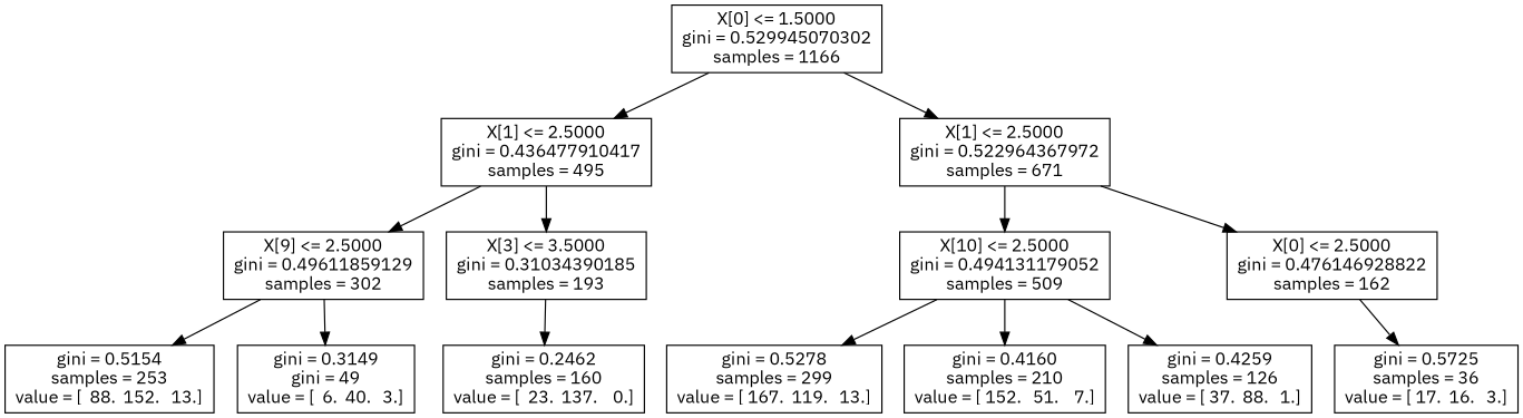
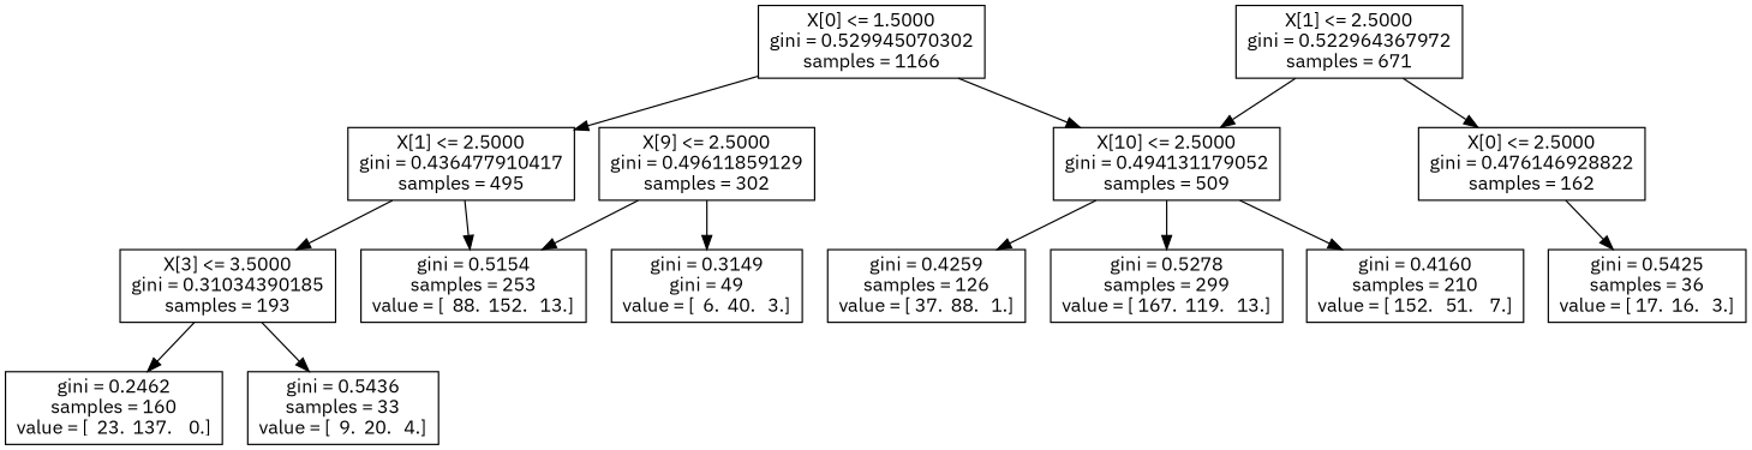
  digraph {
    fontname="IBM Plex Sans"
    node [fontname="IBM Plex Sans" shape=box]
    edge [fontname="IBM Plex Sans"]
    n1 [label="X[0] <= 1.5000\ngini = 0.529945070302\nsamples = 1166"]
    n2 [label="X[1] <= 2.5000\ngini = 0.436477910417\nsamples = 495"]
    n3 [label="X[1] <= 2.5000\ngini = 0.522964367972\nsamples = 671"]
    n4 [label="X[9] <= 2.5000\ngini = 0.49611859129\nsamples = 302"]
    n5 [label="X[3] <= 3.5000\ngini = 0.31034390185\nsamples = 193"]
    n6 [label="X[10] <= 2.5000\ngini = 0.494131179052\nsamples = 509"]
    n7 [label="X[0] <= 2.5000\ngini = 0.476146928822\nsamples = 162"]
    n8 [label="gini = 0.5154\nsamples = 253\nvalue = [  88.  152.   13.]"]
    n9 [label="gini = 0.3149\ngini = 49\nvalue = [  6.  40.   3.]"]
    n10 [label="gini = 0.2462\nsamples = 160\nvalue = [  23.  137.    0.]"]
+   n11 [label="gini = 0.5436\nsamples = 33\nvalue = [  9.  20.   4.]"]
    n12 [label="gini = 0.5278\nsamples = 299\nvalue = [ 167.  119.   13.]"]
    n13 [label="gini = 0.4160\nsamples = 210\nvalue = [ 152.   51.    7.]"]
    n14 [label="gini = 0.4259\nsamples = 126\nvalue = [ 37.  88.   1.]"]
-   n15 [label="gini = 0.5725\nsamples = 36\nvalue = [ 17.  16.   3.]"]
+   n15 [label="gini = 0.5425\nsamples = 36\nvalue = [ 17.  16.   3.]"]
    n1 -> n2
-   n1 -> n3
-   n2 -> n4
+   n1 -> n6
+   n2 -> n8
    n2 -> n5
    n3 -> n6
    n3 -> n7
    n4 -> n8
    n4 -> n9
    n5 -> n10
+   n5 -> n11
    n6 -> n12
    n6 -> n13
    n6 -> n14
    n7 -> n15
  }
